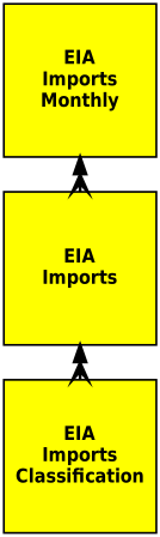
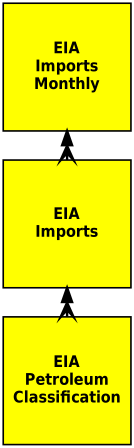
  digraph {
    nodesep=0.75
    node [fillcolor=yellow fixedsize=true fontname="Helvetica-Narrow-Bold" fontsize=20 penwidth=2 shape=box style=filled]
    edge [arrowhead=crow arrowsize=1.75 color=black dir=both penwidth=3]
    n1 [height=2.2 label="EIA\nImports\nMonthly" width=2.2]
    n2 [height=2.2 label="EIA\nImports" width=2.2]
-   n3 [height=2.2 label="EIA\nImports\nClassification" width=2.2]
+   n3 [height=2.2 label="EIA\nPetroleum\nClassification" width=2.2]
    n1 -> n2
    n2 -> n3
  }
